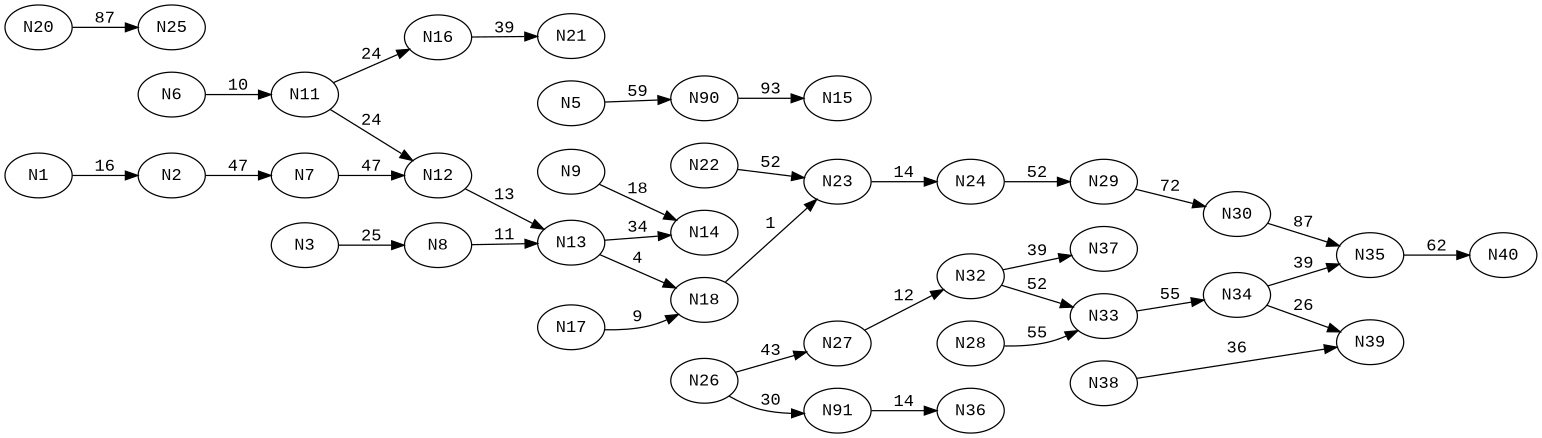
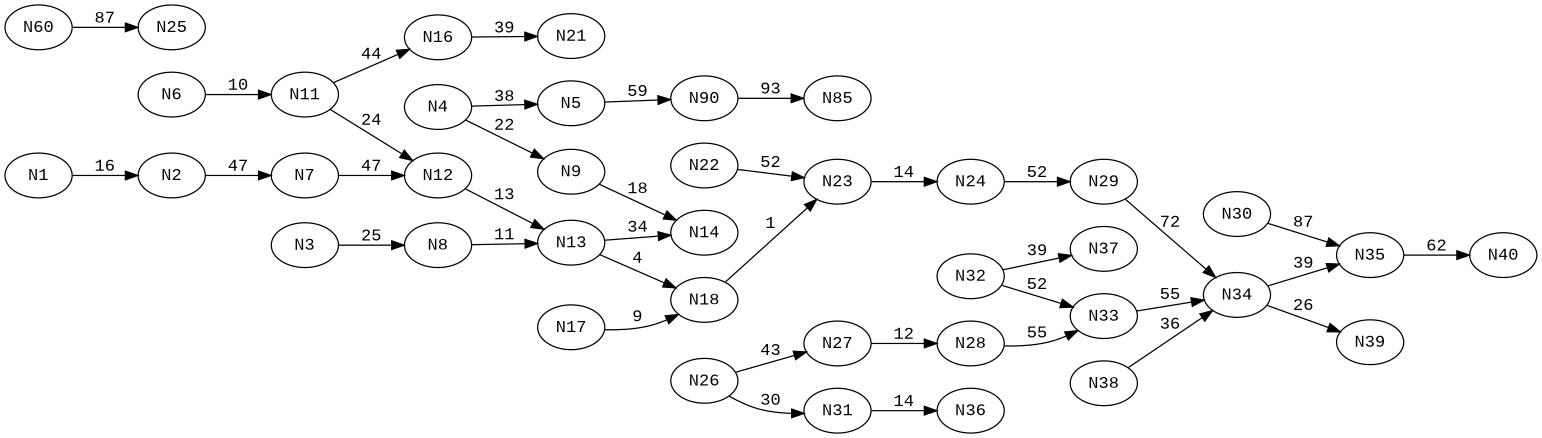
  digraph {
    fontname="Liberation Mono"
    rankdir=LR
    node [fontname="Liberation Mono"]
    edge [fontname="Liberation Mono"]
    n1 [label=N1]
    n2 [label=N2]
    n3 [label=N7]
    n4 [label=N12]
    n5 [label=N3]
    n6 [label=N8]
    n7 [label=N13]
+   n8 [label=N4]
    n9 [label=N5]
    n10 [label=N9]
    n11 [label=N90]
    n12 [label=N14]
-   n13 [label=N15]
+   n13 [label=N85]
    n14 [label=N6]
    n15 [label=N11]
    n16 [label=N16]
    n17 [label=N18]
    n18 [label=N21]
    n19 [label=N23]
    n20 [label=N17]
    n21 [label=N24]
-   n22 [label=N20]
+   n22 [label=N60]
    n23 [label=N25]
    n24 [label=N22]
    n25 [label=N29]
    n26 [label=N34]
    n27 [label=N26]
    n28 [label=N27]
-   n29 [label=N91]
+   n29 [label=N31]
    n30 [label=N32]
    n31 [label=N36]
    n32 [label=N33]
    n33 [label=N37]
    n34 [label=N28]
    n35 [label=N35]
    n36 [label=N39]
    n37 [label=N30]
    n38 [label=N40]
    n39 [label=N38]
    n1 -> n2 [label=16]
    n2 -> n3 [label=47]
    n3 -> n4 [label=47]
    n4 -> n7 [label=13]
    n5 -> n6 [label=25]
    n6 -> n7 [label=11]
    n7 -> n12 [label=34]
    n7 -> n17 [label=4]
+   n8 -> n9 [label=38]
+   n8 -> n10 [label=22]
    n9 -> n11 [label=59]
    n10 -> n12 [label=18]
    n11 -> n13 [label=93]
    n14 -> n15 [label=10]
    n15 -> n4 [label=24]
-   n15 -> n16 [label=24]
+   n15 -> n16 [label=44]
    n16 -> n18 [label=39]
    n17 -> n19 [label=1]
    n19 -> n21 [label=14]
    n20 -> n17 [label=9]
    n21 -> n25 [label=52]
    n22 -> n23 [label=87]
    n24 -> n19 [label=52]
-   n25 -> n37 [label=72]
+   n25 -> n26 [label=72]
    n26 -> n35 [label=39]
    n26 -> n36 [label=26]
    n27 -> n28 [label=43]
    n27 -> n29 [label=30]
-   n28 -> n30 [label=12]
+   n28 -> n34 [label=12]
    n29 -> n31 [label=14]
    n30 -> n32 [label=52]
    n30 -> n33 [label=39]
    n32 -> n26 [label=55]
    n34 -> n32 [label=55]
    n35 -> n38 [label=62]
    n37 -> n35 [label=87]
-   n39 -> n36 [label=36]
+   n39 -> n26 [label=36]
  }
